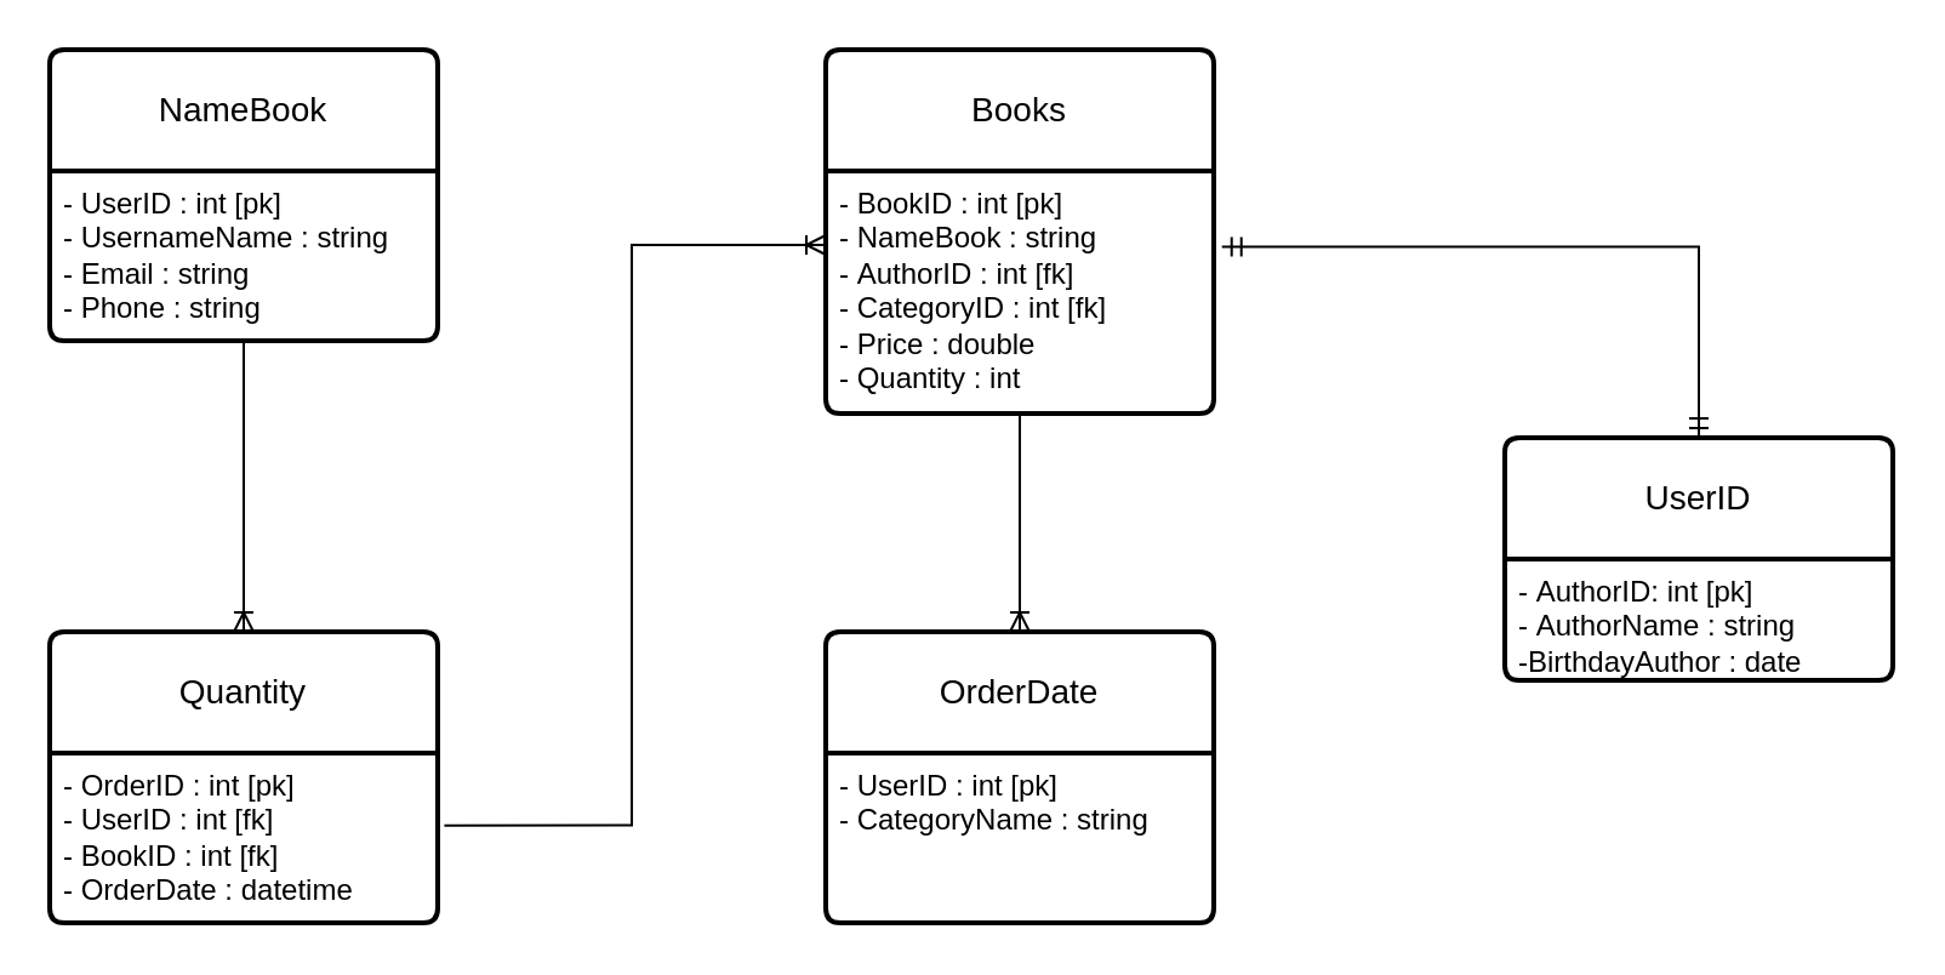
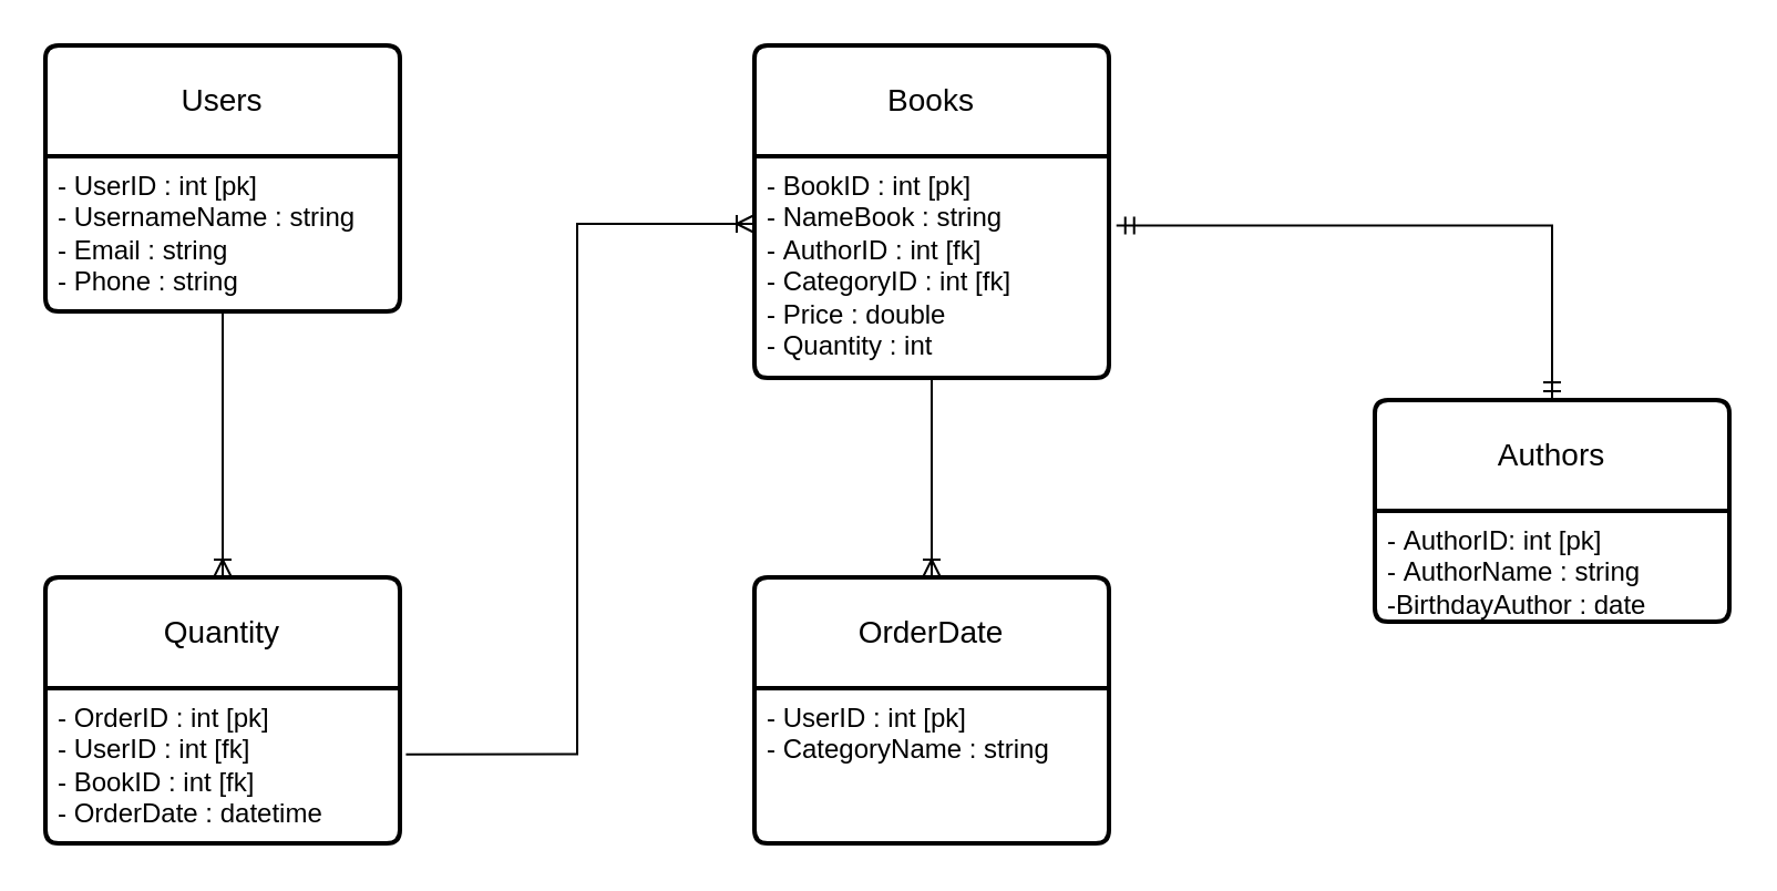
  <mxCell id="0" />
  <mxCell id="1" parent="0" />
  <mxCell id="2" value="Books" style="swimlane;childLayout=stackLayout;horizontal=1;startSize=50;horizontalStack=0;rounded=1;fontSize=14;fontStyle=0;strokeWidth=2;resizeParent=0;resizeLast=1;shadow=0;dashed=0;align=center;arcSize=4;whiteSpace=wrap;html=1;" parent="1" vertex="1"><mxGeometry x="340" y="20" width="160" height="150" as="geometry" /></mxCell>
  <mxCell id="3" value="- BookID : int [pk]&lt;br&gt;- NameBook : string&lt;br&gt;-&amp;nbsp;AuthorID : int [fk]&lt;br&gt;-&amp;nbsp;CategoryID : int [fk]&lt;br&gt;-&amp;nbsp;Price : double&lt;br&gt;-&amp;nbsp;Quantity : int" style="align=left;strokeColor=none;fillColor=none;spacingLeft=4;fontSize=12;verticalAlign=top;resizable=0;rotatable=0;part=1;html=1;" parent="2" vertex="1"><mxGeometry y="50" width="160" height="100" as="geometry" /></mxCell>
- <mxCell id="4" value="UserID" style="swimlane;childLayout=stackLayout;horizontal=1;startSize=50;horizontalStack=0;rounded=1;fontSize=14;fontStyle=0;strokeWidth=2;resizeParent=0;resizeLast=1;shadow=0;dashed=0;align=center;arcSize=4;whiteSpace=wrap;html=1;" parent="1" vertex="1"><mxGeometry x="620" y="180" width="160" height="100" as="geometry" /></mxCell>
+ <mxCell id="4" value="Authors" style="swimlane;childLayout=stackLayout;horizontal=1;startSize=50;horizontalStack=0;rounded=1;fontSize=14;fontStyle=0;strokeWidth=2;resizeParent=0;resizeLast=1;shadow=0;dashed=0;align=center;arcSize=4;whiteSpace=wrap;html=1;" parent="1" vertex="1"><mxGeometry x="620" y="180" width="160" height="100" as="geometry" /></mxCell>
  <mxCell id="5" value="-&amp;nbsp;AuthorID: int [pk]&lt;br&gt;-&amp;nbsp;AuthorName : string&lt;br&gt;-BirthdayAuthor : date" style="align=left;strokeColor=none;fillColor=none;spacingLeft=4;fontSize=12;verticalAlign=top;resizable=0;rotatable=0;part=1;html=1;" parent="4" vertex="1"><mxGeometry y="50" width="160" height="50" as="geometry" /></mxCell>
  <mxCell id="6" value="OrderDate" style="swimlane;childLayout=stackLayout;horizontal=1;startSize=50;horizontalStack=0;rounded=1;fontSize=14;fontStyle=0;strokeWidth=2;resizeParent=0;resizeLast=1;shadow=0;dashed=0;align=center;arcSize=4;whiteSpace=wrap;html=1;" parent="1" vertex="1"><mxGeometry x="340" y="260" width="160" height="120" as="geometry" /></mxCell>
  <mxCell id="7" value="-&amp;nbsp;UserID : int [pk]&lt;br&gt;- CategoryName : string" style="align=left;strokeColor=none;fillColor=none;spacingLeft=4;fontSize=12;verticalAlign=top;resizable=0;rotatable=0;part=1;html=1;" parent="6" vertex="1"><mxGeometry y="50" width="160" height="70" as="geometry" /></mxCell>
- <mxCell id="8" value="NameBook" style="swimlane;childLayout=stackLayout;horizontal=1;startSize=50;horizontalStack=0;rounded=1;fontSize=14;fontStyle=0;strokeWidth=2;resizeParent=0;resizeLast=1;shadow=0;dashed=0;align=center;arcSize=4;whiteSpace=wrap;html=1;" parent="1" vertex="1"><mxGeometry x="20" y="20" width="160" height="120" as="geometry" /></mxCell>
+ <mxCell id="8" value="Users" style="swimlane;childLayout=stackLayout;horizontal=1;startSize=50;horizontalStack=0;rounded=1;fontSize=14;fontStyle=0;strokeWidth=2;resizeParent=0;resizeLast=1;shadow=0;dashed=0;align=center;arcSize=4;whiteSpace=wrap;html=1;" parent="1" vertex="1"><mxGeometry x="20" y="20" width="160" height="120" as="geometry" /></mxCell>
  <mxCell id="9" value="- UserID : int [pk]&lt;br&gt;- UsernameName : string&lt;br&gt;- Email : string&lt;br&gt;- Phone : string" style="align=left;strokeColor=none;fillColor=none;spacingLeft=4;fontSize=12;verticalAlign=top;resizable=0;rotatable=0;part=1;html=1;" parent="8" vertex="1"><mxGeometry y="50" width="160" height="70" as="geometry" /></mxCell>
  <mxCell id="10" value="Quantity" style="swimlane;childLayout=stackLayout;horizontal=1;startSize=50;horizontalStack=0;rounded=1;fontSize=14;fontStyle=0;strokeWidth=2;resizeParent=0;resizeLast=1;shadow=0;dashed=0;align=center;arcSize=4;whiteSpace=wrap;html=1;" parent="1" vertex="1"><mxGeometry x="20" y="260" width="160" height="120" as="geometry" /></mxCell>
  <mxCell id="11" value="-&amp;nbsp;OrderID : int [pk]&lt;br&gt;- UserID : int [fk]&lt;br&gt;- BookID : int [fk]&lt;br&gt;- OrderDate : datetime" style="align=left;strokeColor=none;fillColor=none;spacingLeft=4;fontSize=12;verticalAlign=top;resizable=0;rotatable=0;part=1;html=1;" parent="10" vertex="1"><mxGeometry y="50" width="160" height="70" as="geometry" /></mxCell>
  <mxCell id="12" value="" style="fontSize=12;html=1;endArrow=ERoneToMany;rounded=0;exitX=0.5;exitY=1;exitDx=0;exitDy=0;entryX=0.5;entryY=0;entryDx=0;entryDy=0;" parent="1" source="9" target="10" edge="1"><mxGeometry width="100" height="100" relative="1" as="geometry"><mxPoint x="220" y="250" as="sourcePoint" /><mxPoint x="100" y="240" as="targetPoint" /></mxGeometry></mxCell>
  <mxCell id="13" value="" style="fontSize=12;html=1;endArrow=ERoneToMany;rounded=0;exitX=0.5;exitY=1;exitDx=0;exitDy=0;entryX=0.5;entryY=0;entryDx=0;entryDy=0;" parent="1" source="3" target="6" edge="1"><mxGeometry width="100" height="100" relative="1" as="geometry"><mxPoint x="230" y="250" as="sourcePoint" /><mxPoint x="440" y="240" as="targetPoint" /></mxGeometry></mxCell>
  <mxCell id="14" value="" style="edgeStyle=orthogonalEdgeStyle;fontSize=12;html=1;endArrow=ERmandOne;startArrow=ERmandOne;rounded=0;exitX=1.021;exitY=0.312;exitDx=0;exitDy=0;exitPerimeter=0;entryX=0.5;entryY=0;entryDx=0;entryDy=0;" parent="1" source="3" target="4" edge="1"><mxGeometry width="100" height="100" relative="1" as="geometry"><mxPoint x="590" y="110" as="sourcePoint" /><mxPoint x="690" y="10" as="targetPoint" /></mxGeometry></mxCell>
  <mxCell id="15" value="" style="edgeStyle=orthogonalEdgeStyle;fontSize=12;html=1;endArrow=ERoneToMany;rounded=0;exitX=1.017;exitY=0.426;exitDx=0;exitDy=0;exitPerimeter=0;entryX=0;entryY=0.305;entryDx=0;entryDy=0;entryPerimeter=0;" parent="1" source="11" target="3" edge="1"><mxGeometry width="100" height="100" relative="1" as="geometry"><mxPoint x="230" y="250" as="sourcePoint" /><mxPoint x="330" y="150" as="targetPoint" /></mxGeometry></mxCell>
